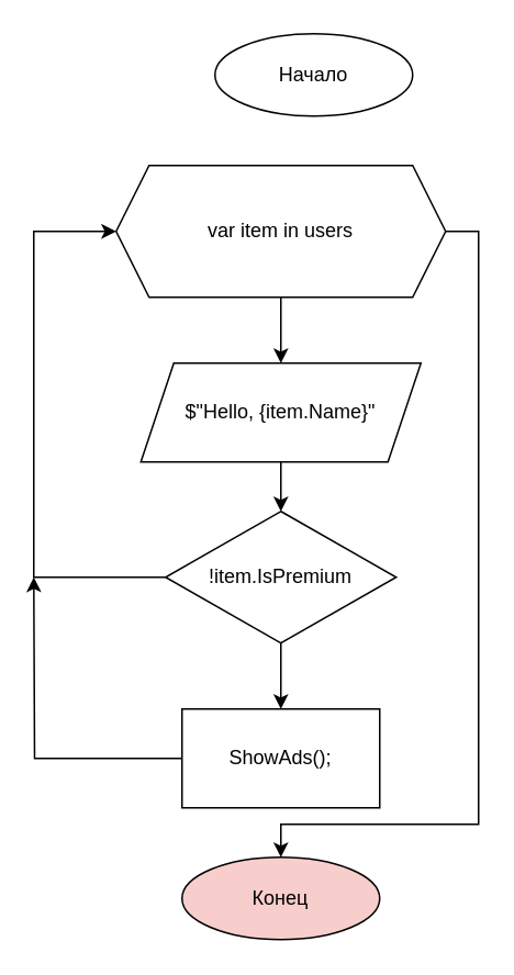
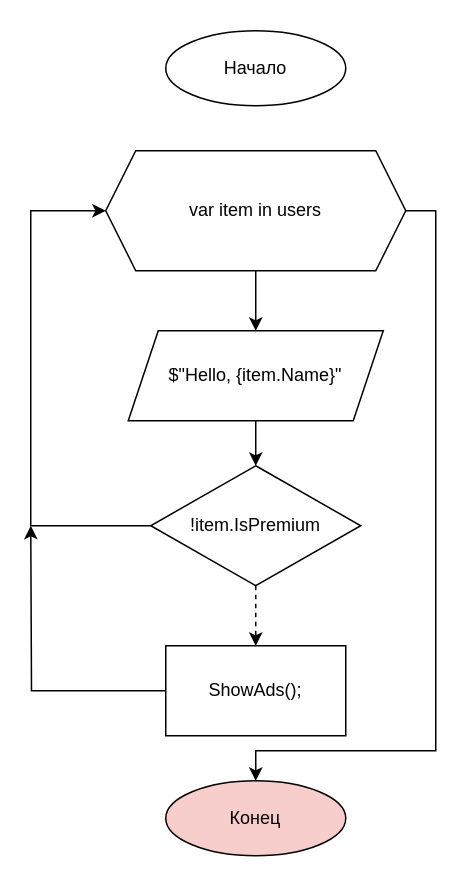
  <mxCell id="0" />
  <mxCell id="1" parent="0" />
- <mxCell id="2" value="Начало" style="ellipse;whiteSpace=wrap;html=1;" vertex="1" parent="1"><mxGeometry x="130" y="20" width="120" height="50" as="geometry" /></mxCell>
+ <mxCell id="2" value="Начало" style="ellipse;whiteSpace=wrap;html=1;" vertex="1" parent="1"><mxGeometry x="110" y="20" width="120" height="50" as="geometry" /></mxCell>
  <mxCell id="3" style="edgeStyle=orthogonalEdgeStyle;rounded=0;orthogonalLoop=1;jettySize=auto;html=1;exitX=0.5;exitY=1;exitDx=0;exitDy=0;entryX=0.5;entryY=0;entryDx=0;entryDy=0;" edge="1" parent="1" source="5" target="7"><mxGeometry relative="1" as="geometry" /></mxCell>
  <mxCell id="4" style="edgeStyle=orthogonalEdgeStyle;rounded=0;orthogonalLoop=1;jettySize=auto;html=1;exitX=1;exitY=0.5;exitDx=0;exitDy=0;entryX=0.5;entryY=0;entryDx=0;entryDy=0;" edge="1" parent="1" source="5" target="13"><mxGeometry relative="1" as="geometry"><Array as="points"><mxPoint x="290" y="140" /><mxPoint x="290" y="500" /><mxPoint x="170" y="500" /></Array></mxGeometry></mxCell>
  <mxCell id="5" value="var item in users" style="shape=hexagon;perimeter=hexagonPerimeter2;whiteSpace=wrap;html=1;fixedSize=1;" vertex="1" parent="1"><mxGeometry x="70" y="100" width="200" height="80" as="geometry" /></mxCell>
  <mxCell id="6" value="" style="edgeStyle=orthogonalEdgeStyle;rounded=0;orthogonalLoop=1;jettySize=auto;html=1;" edge="1" parent="1" source="7" target="10"><mxGeometry relative="1" as="geometry" /></mxCell>
  <mxCell id="7" value="$&quot;Hello, {item.Name}&quot;" style="shape=parallelogram;perimeter=parallelogramPerimeter;whiteSpace=wrap;html=1;fixedSize=1;" vertex="1" parent="1"><mxGeometry x="85" y="220" width="170" height="60" as="geometry" /></mxCell>
- <mxCell id="8" value="" style="edgeStyle=orthogonalEdgeStyle;rounded=0;orthogonalLoop=1;jettySize=auto;html=1;" edge="1" parent="1" source="10" target="12"><mxGeometry relative="1" as="geometry" /></mxCell>
+ <mxCell id="8" value="" style="edgeStyle=orthogonalEdgeStyle;rounded=0;orthogonalLoop=1;jettySize=auto;html=1;dashed=1;" edge="1" parent="1" source="10" target="12"><mxGeometry relative="1" as="geometry" /></mxCell>
  <mxCell id="9" style="edgeStyle=orthogonalEdgeStyle;rounded=0;orthogonalLoop=1;jettySize=auto;html=1;entryX=0;entryY=0.5;entryDx=0;entryDy=0;" edge="1" parent="1" source="10" target="5"><mxGeometry relative="1" as="geometry"><Array as="points"><mxPoint x="20" y="350" /><mxPoint x="20" y="140" /></Array></mxGeometry></mxCell>
  <mxCell id="10" value="!item.IsPremium" style="rhombus;whiteSpace=wrap;html=1;" vertex="1" parent="1"><mxGeometry x="100" y="310" width="140" height="80" as="geometry" /></mxCell>
  <mxCell id="11" style="edgeStyle=orthogonalEdgeStyle;rounded=0;orthogonalLoop=1;jettySize=auto;html=1;" edge="1" parent="1" source="12"><mxGeometry relative="1" as="geometry"><mxPoint x="20" y="350" as="targetPoint" /></mxGeometry></mxCell>
  <mxCell id="12" value="ShowAds();" style="whiteSpace=wrap;html=1;" vertex="1" parent="1"><mxGeometry x="110" y="430" width="120" height="60" as="geometry" /></mxCell>
  <mxCell id="13" value="Конец" style="ellipse;whiteSpace=wrap;html=1;fillColor=#f8cecc;" vertex="1" parent="1"><mxGeometry x="110" y="520" width="120" height="50" as="geometry" /></mxCell>
